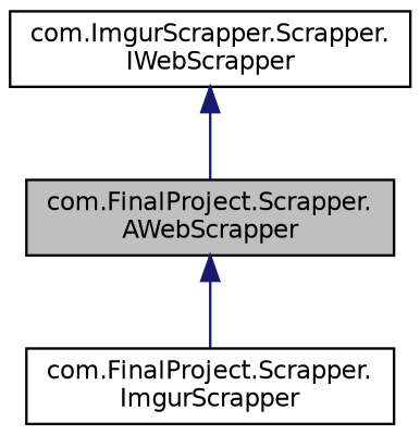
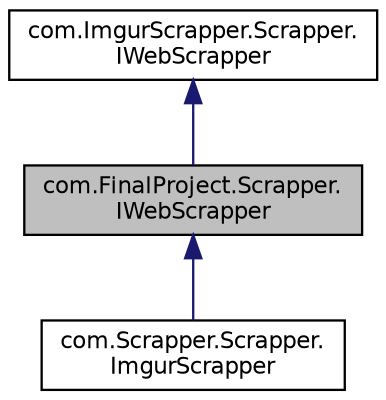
  digraph {
    node [color=black fillcolor=white fontname=Helvetica fontsize=10 shape=record style=filled]
    edge [color=midnightblue dir=back fontname=Helvetica fontsize=10 labelfontname=Helvetica labelfontsize=10 style=solid]
-   n1 [fillcolor=grey75 fontcolor=black height=0.2 label="com.FinalProject.Scrapper.\lAWebScrapper" width=0.4]
-   n2 [height=0.2 label="com.FinalProject.Scrapper.\lImgurScrapper" width=0.4]
+   n1 [fillcolor=grey75 fontcolor=black height=0.2 label="com.FinalProject.Scrapper.\lIWebScrapper" width=0.4]
+   n2 [height=0.2 label="com.Scrapper.Scrapper.\lImgurScrapper" width=0.4]
    n3 [height=0.2 label="com.ImgurScrapper.Scrapper.\lIWebScrapper" width=0.4]
    n1 -> n2
    n3 -> n1
  }
